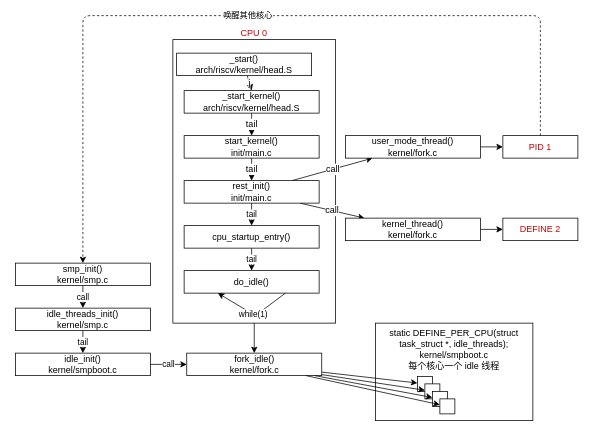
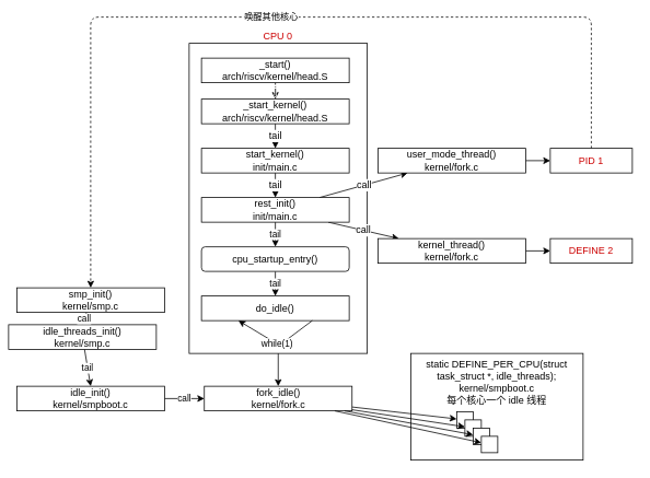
  <mxCell id="0" />
  <mxCell id="1" parent="0" />
  <mxCell id="2" value="static DEFINE_PER_CPU(struct task_struct *, idle_threads);&lt;div&gt;kernel/smpboot.c&lt;/div&gt;&lt;div&gt;每个核心一个 idle 线程&lt;/div&gt;" style="rounded=0;whiteSpace=wrap;html=1;verticalAlign=top;fillColor=none;" parent="1" vertex="1"><mxGeometry x="500" y="430" width="210" height="130" as="geometry" /></mxCell>
  <mxCell id="3" style="edgeStyle=none;html=1;entryX=0.5;entryY=0;entryDx=0;entryDy=0;" parent="1" source="4" target="27" edge="1"><mxGeometry relative="1" as="geometry"><mxPoint x="338.5" y="480" as="targetPoint" /></mxGeometry></mxCell>
  <mxCell id="4" value="CPU 0" style="rounded=0;whiteSpace=wrap;html=1;fillColor=none;verticalAlign=bottom;labelPosition=center;verticalLabelPosition=top;align=center;fontColor=#CC0000;" parent="1" vertex="1"><mxGeometry x="230" y="52" width="217" height="378" as="geometry" /></mxCell>
  <mxCell id="5" value="j" style="edgeStyle=none;html=1;entryX=0.5;entryY=0;entryDx=0;entryDy=0;fontSize=12;" parent="1" source="7" target="9" edge="1"><mxGeometry relative="1" as="geometry"><mxPoint as="offset" /></mxGeometry></mxCell>
  <mxCell id="6" value="唤醒其他核心" style="edgeStyle=orthogonalEdgeStyle;html=1;entryX=0.5;entryY=0;entryDx=0;entryDy=0;exitX=0.5;exitY=0;exitDx=0;exitDy=0;dashed=1;" parent="1" source="20" target="40" edge="1"><mxGeometry relative="1" as="geometry"><Array as="points"><mxPoint x="720" y="20" /><mxPoint x="110" y="20" /></Array></mxGeometry></mxCell>
- <mxCell id="7" value="_start()&lt;div&gt;arch/riscv/kernel/head.S&lt;/div&gt;" style="rounded=0;whiteSpace=wrap;html=1;fontSize=12;" parent="1" vertex="1"><mxGeometry x="235" y="70" width="180" height="30" as="geometry" /></mxCell>
+ <mxCell id="7" value="_start()&lt;div&gt;arch/riscv/kernel/head.S&lt;/div&gt;" style="rounded=0;whiteSpace=wrap;html=1;fontSize=12;" parent="1" vertex="1"><mxGeometry x="245" y="70" width="180" height="30" as="geometry" /></mxCell>
  <mxCell id="8" value="tail" style="edgeStyle=none;html=1;entryX=0.5;entryY=0;entryDx=0;entryDy=0;fontSize=12;" parent="1" source="9" target="11" edge="1"><mxGeometry relative="1" as="geometry" /></mxCell>
  <mxCell id="9" value="_start_kernel()&lt;br&gt;&lt;div&gt;arch/riscv/kernel/head.S&lt;/div&gt;" style="rounded=0;whiteSpace=wrap;html=1;fontSize=12;" parent="1" vertex="1"><mxGeometry x="245" y="120" width="180" height="30" as="geometry" /></mxCell>
  <mxCell id="10" value="tail" style="edgeStyle=none;html=1;fontSize=12;" parent="1" source="11" target="15" edge="1"><mxGeometry relative="1" as="geometry" /></mxCell>
  <mxCell id="11" value="start_kernel()&lt;br&gt;&lt;div&gt;init/main.c&lt;/div&gt;" style="rounded=0;whiteSpace=wrap;html=1;fontSize=12;" parent="1" vertex="1"><mxGeometry x="245" y="180" width="180" height="30" as="geometry" /></mxCell>
  <mxCell id="12" value="call" style="edgeStyle=none;html=1;fontSize=12;" parent="1" source="15" target="17" edge="1"><mxGeometry relative="1" as="geometry" /></mxCell>
  <mxCell id="13" value="call" style="edgeStyle=none;html=1;fontSize=12;" parent="1" source="15" target="19" edge="1"><mxGeometry relative="1" as="geometry" /></mxCell>
  <mxCell id="14" value="tail" style="edgeStyle=none;html=1;" parent="1" source="15" target="23" edge="1"><mxGeometry relative="1" as="geometry"><mxPoint x="335" y="430" as="targetPoint" /></mxGeometry></mxCell>
  <mxCell id="15" value="rest_init()&lt;br&gt;&lt;div&gt;init/main.c&lt;/div&gt;" style="rounded=0;whiteSpace=wrap;html=1;fontSize=12;" parent="1" vertex="1"><mxGeometry x="245" y="240" width="180" height="30" as="geometry" /></mxCell>
  <mxCell id="16" style="edgeStyle=none;html=1;" parent="1" source="17" target="20" edge="1"><mxGeometry relative="1" as="geometry" /></mxCell>
  <mxCell id="17" value="user_mode_thread()&lt;br&gt;&lt;div&gt;kernel/fork.c&lt;/div&gt;" style="rounded=0;whiteSpace=wrap;html=1;fontSize=12;" parent="1" vertex="1"><mxGeometry x="460" y="180" width="180" height="30" as="geometry" /></mxCell>
  <mxCell id="18" style="edgeStyle=none;html=1;" parent="1" source="19" target="21" edge="1"><mxGeometry relative="1" as="geometry"><mxPoint x="770" y="300" as="targetPoint" /></mxGeometry></mxCell>
  <mxCell id="19" value="kernel_thread()&lt;br&gt;&lt;div&gt;kernel/fork.c&lt;/div&gt;" style="rounded=0;whiteSpace=wrap;html=1;fontSize=12;" parent="1" vertex="1"><mxGeometry x="460" y="290" width="180" height="30" as="geometry" /></mxCell>
  <mxCell id="20" value="PID 1" style="rounded=0;whiteSpace=wrap;html=1;fontSize=12;fontColor=#CC0000;" parent="1" vertex="1"><mxGeometry x="670" y="180" width="100" height="30" as="geometry" /></mxCell>
  <mxCell id="21" value="DEFINE 2" style="rounded=0;whiteSpace=wrap;html=1;fontSize=12;fontColor=#CC0000;" parent="1" vertex="1"><mxGeometry x="670" y="290" width="100" height="30" as="geometry" /></mxCell>
  <mxCell id="22" value="tail" style="edgeStyle=none;html=1;" parent="1" source="23" target="24" edge="1"><mxGeometry relative="1" as="geometry" /></mxCell>
- <mxCell id="23" value="cpu_startup_entry()" style="rounded=0;whiteSpace=wrap;html=1;fontSize=12;" parent="1" vertex="1"><mxGeometry x="245" y="300" width="180" height="30" as="geometry" /></mxCell>
+ <mxCell id="23" value="cpu_startup_entry()" style="whiteSpace=wrap;html=1;fontSize=12;rounded=1;" parent="1" vertex="1"><mxGeometry x="245" y="300" width="180" height="30" as="geometry" /></mxCell>
  <mxCell id="24" value="do_idle()" style="rounded=0;whiteSpace=wrap;html=1;fontSize=12;" parent="1" vertex="1"><mxGeometry x="245" y="360" width="180" height="30" as="geometry" /></mxCell>
  <mxCell id="25" value="while(1)" style="html=1;exitX=0.75;exitY=1;exitDx=0;exitDy=0;entryX=0.25;entryY=1;entryDx=0;entryDy=0;" parent="1" source="24" target="24" edge="1"><mxGeometry relative="1" as="geometry"><Array as="points"><mxPoint x="340" y="420" /></Array></mxGeometry></mxCell>
  <mxCell id="26" style="edgeStyle=none;html=1;" parent="1" source="27" target="30" edge="1"><mxGeometry relative="1" as="geometry" /></mxCell>
  <mxCell id="27" value="fork_idle()&lt;div&gt;kernel/fork.c&lt;/div&gt;" style="rounded=0;whiteSpace=wrap;html=1;fontSize=12;" parent="1" vertex="1"><mxGeometry x="248.5" y="470" width="180" height="30" as="geometry" /></mxCell>
  <mxCell id="28" value="call" style="edgeStyle=none;html=1;entryX=0;entryY=0.5;entryDx=0;entryDy=0;" parent="1" source="29" target="27" edge="1"><mxGeometry relative="1" as="geometry" /></mxCell>
  <mxCell id="29" value="idle_init()&lt;div&gt;kernel/smpboot.c&lt;/div&gt;" style="rounded=0;whiteSpace=wrap;html=1;fontSize=12;" parent="1" vertex="1"><mxGeometry x="20" y="470" width="180" height="30" as="geometry" /></mxCell>
  <mxCell id="30" value="" style="rounded=0;whiteSpace=wrap;html=1;" parent="1" vertex="1"><mxGeometry x="556" y="501" width="20" height="20" as="geometry" /></mxCell>
  <mxCell id="31" value="" style="rounded=0;whiteSpace=wrap;html=1;" parent="1" vertex="1"><mxGeometry x="566" y="511" width="20" height="20" as="geometry" /></mxCell>
  <mxCell id="32" value="" style="rounded=0;whiteSpace=wrap;html=1;" parent="1" vertex="1"><mxGeometry x="576" y="521" width="20" height="20" as="geometry" /></mxCell>
  <mxCell id="33" value="" style="rounded=0;whiteSpace=wrap;html=1;" parent="1" vertex="1"><mxGeometry x="586" y="531" width="20" height="20" as="geometry" /></mxCell>
  <mxCell id="34" style="edgeStyle=none;html=1;" parent="1" source="27" target="31" edge="1"><mxGeometry relative="1" as="geometry"><mxPoint x="439" y="506" as="sourcePoint" /><mxPoint x="566" y="521" as="targetPoint" /></mxGeometry></mxCell>
  <mxCell id="35" style="edgeStyle=none;html=1;" parent="1" source="27" target="32" edge="1"><mxGeometry relative="1" as="geometry"><mxPoint x="439" y="509" as="sourcePoint" /><mxPoint x="576" y="531" as="targetPoint" /></mxGeometry></mxCell>
  <mxCell id="36" style="edgeStyle=none;html=1;" parent="1" source="27" target="33" edge="1"><mxGeometry relative="1" as="geometry"><mxPoint x="426" y="510" as="sourcePoint" /><mxPoint x="586" y="541" as="targetPoint" /></mxGeometry></mxCell>
  <mxCell id="37" value="tail" style="edgeStyle=none;html=1;entryX=0.5;entryY=0;entryDx=0;entryDy=0;" parent="1" source="38" target="29" edge="1"><mxGeometry relative="1" as="geometry" /></mxCell>
- <mxCell id="38" value="idle_threads_init()&lt;div&gt;kernel/smp.c&lt;/div&gt;" style="rounded=0;whiteSpace=wrap;html=1;fontSize=12;" parent="1" vertex="1"><mxGeometry x="20" y="410" width="180" height="30" as="geometry" /></mxCell>
+ <mxCell id="38" value="idle_threads_init()&lt;div&gt;kernel/smp.c&lt;/div&gt;" style="rounded=0;whiteSpace=wrap;html=1;fontSize=12;" parent="1" vertex="1"><mxGeometry x="10" y="395" width="180" height="30" as="geometry" /></mxCell>
  <mxCell id="39" value="call" style="edgeStyle=none;html=1;entryX=0.5;entryY=0;entryDx=0;entryDy=0;" edge="1" parent="1" source="40" target="38"><mxGeometry relative="1" as="geometry" /></mxCell>
  <mxCell id="40" value="smp_init()&lt;div&gt;kernel/smp.c&lt;/div&gt;" style="rounded=0;whiteSpace=wrap;html=1;fontSize=12;" parent="1" vertex="1"><mxGeometry x="20" y="350" width="180" height="30" as="geometry" /></mxCell>
